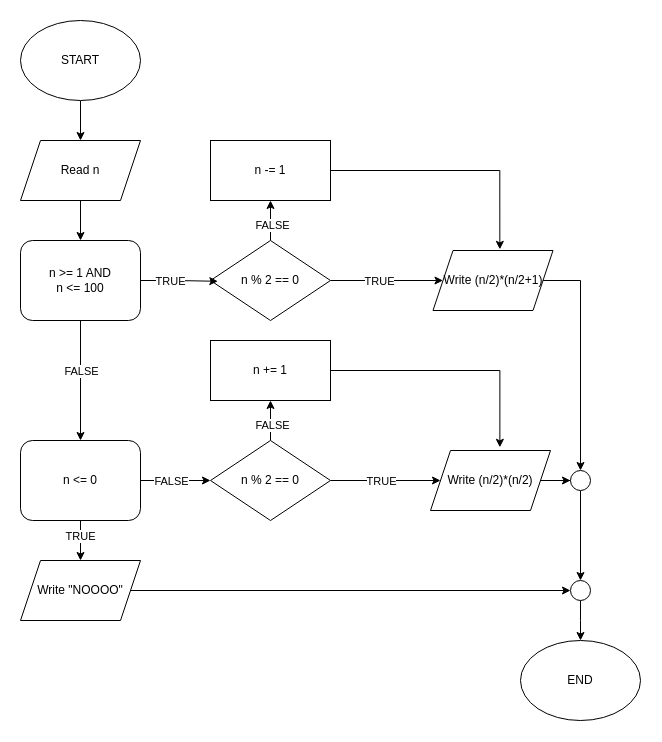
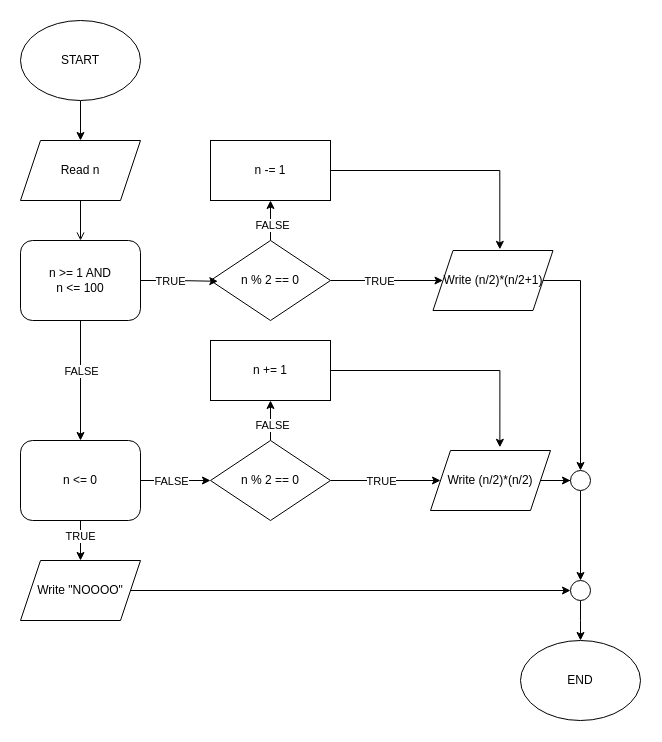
  <mxCell id="0" />
  <mxCell id="1" parent="0" />
  <mxCell id="2" style="edgeStyle=orthogonalEdgeStyle;rounded=0;orthogonalLoop=1;jettySize=auto;html=1;entryX=0.5;entryY=0;entryDx=0;entryDy=0;" edge="1" parent="1" source="3" target="5"><mxGeometry relative="1" as="geometry" /></mxCell>
  <mxCell id="3" value="START" style="ellipse;whiteSpace=wrap;html=1;" vertex="1" parent="1"><mxGeometry x="20" y="20" width="120" height="80" as="geometry" /></mxCell>
- <mxCell id="4" style="edgeStyle=orthogonalEdgeStyle;rounded=0;orthogonalLoop=1;jettySize=auto;html=1;entryX=0.5;entryY=0;entryDx=0;entryDy=0;" edge="1" parent="1" source="5" target="8"><mxGeometry relative="1" as="geometry" /></mxCell>
+ <mxCell id="4" style="edgeStyle=orthogonalEdgeStyle;rounded=0;orthogonalLoop=1;jettySize=auto;html=1;entryX=0.5;entryY=0;entryDx=0;entryDy=0;endArrow=open;" edge="1" parent="1" source="5" target="8"><mxGeometry relative="1" as="geometry" /></mxCell>
  <mxCell id="5" value="Read n" style="shape=parallelogram;perimeter=parallelogramPerimeter;whiteSpace=wrap;html=1;fixedSize=1;" vertex="1" parent="1"><mxGeometry x="20" y="140" width="120" height="60" as="geometry" /></mxCell>
  <mxCell id="6" style="edgeStyle=orthogonalEdgeStyle;rounded=0;orthogonalLoop=1;jettySize=auto;html=1;entryX=0.5;entryY=0;entryDx=0;entryDy=0;" edge="1" parent="1" source="8" target="15"><mxGeometry relative="1" as="geometry"><mxPoint x="80" y="360" as="targetPoint" /></mxGeometry></mxCell>
  <mxCell id="7" value="FALSE" style="edgeLabel;html=1;align=center;verticalAlign=middle;resizable=0;points=[];" vertex="1" connectable="0" parent="6"><mxGeometry x="-0.161" relative="1" as="geometry"><mxPoint as="offset" /></mxGeometry></mxCell>
  <mxCell id="8" value="n &amp;gt;= 1 AND&lt;div&gt;n &amp;lt;= 100&lt;/div&gt;" style="whiteSpace=wrap;html=1;rounded=1;" vertex="1" parent="1"><mxGeometry x="20" y="240" width="120" height="80" as="geometry" /></mxCell>
  <mxCell id="9" style="edgeStyle=orthogonalEdgeStyle;rounded=0;orthogonalLoop=1;jettySize=auto;html=1;entryX=0.5;entryY=0;entryDx=0;entryDy=0;" edge="1" parent="1" source="10" target="21"><mxGeometry relative="1" as="geometry" /></mxCell>
  <mxCell id="10" value="Write (n/2)*(n/2+1)" style="shape=parallelogram;perimeter=parallelogramPerimeter;whiteSpace=wrap;html=1;fixedSize=1;" vertex="1" parent="1"><mxGeometry x="432.5" y="250" width="120" height="60" as="geometry" /></mxCell>
  <mxCell id="11" style="edgeStyle=orthogonalEdgeStyle;rounded=0;orthogonalLoop=1;jettySize=auto;html=1;" edge="1" parent="1" source="15"><mxGeometry relative="1" as="geometry"><mxPoint x="80" y="560" as="targetPoint" /></mxGeometry></mxCell>
  <mxCell id="12" value="TRUE" style="edgeLabel;html=1;align=center;verticalAlign=middle;resizable=0;points=[];" vertex="1" connectable="0" parent="11"><mxGeometry x="-0.238" y="-1" relative="1" as="geometry"><mxPoint as="offset" /></mxGeometry></mxCell>
  <mxCell id="13" style="edgeStyle=orthogonalEdgeStyle;rounded=0;orthogonalLoop=1;jettySize=auto;html=1;entryX=0;entryY=0.5;entryDx=0;entryDy=0;" edge="1" parent="1" source="15" target="38"><mxGeometry relative="1" as="geometry" /></mxCell>
  <mxCell id="14" value="FALSE" style="edgeLabel;html=1;align=center;verticalAlign=middle;resizable=0;points=[];" vertex="1" connectable="0" parent="13"><mxGeometry x="-0.252" relative="1" as="geometry"><mxPoint x="4" as="offset" /></mxGeometry></mxCell>
  <mxCell id="15" value="n &amp;lt;= 0" style="whiteSpace=wrap;html=1;rounded=1;" vertex="1" parent="1"><mxGeometry x="20" y="440" width="120" height="80" as="geometry" /></mxCell>
  <mxCell id="16" style="edgeStyle=orthogonalEdgeStyle;rounded=0;orthogonalLoop=1;jettySize=auto;html=1;entryX=0;entryY=0.5;entryDx=0;entryDy=0;" edge="1" parent="1" source="17" target="21"><mxGeometry relative="1" as="geometry" /></mxCell>
  <mxCell id="17" value="Write (n/2)*(n/2)" style="shape=parallelogram;perimeter=parallelogramPerimeter;whiteSpace=wrap;html=1;fixedSize=1;" vertex="1" parent="1"><mxGeometry x="430" y="450" width="120" height="60" as="geometry" /></mxCell>
  <mxCell id="18" style="edgeStyle=orthogonalEdgeStyle;rounded=0;orthogonalLoop=1;jettySize=auto;html=1;entryX=0;entryY=0.5;entryDx=0;entryDy=0;" edge="1" parent="1" source="19" target="23"><mxGeometry relative="1" as="geometry" /></mxCell>
  <mxCell id="19" value="Write &quot;NOOOO&quot;" style="shape=parallelogram;perimeter=parallelogramPerimeter;whiteSpace=wrap;html=1;fixedSize=1;" vertex="1" parent="1"><mxGeometry x="20" y="560" width="120" height="60" as="geometry" /></mxCell>
  <mxCell id="20" style="edgeStyle=orthogonalEdgeStyle;rounded=0;orthogonalLoop=1;jettySize=auto;html=1;entryX=0.5;entryY=0;entryDx=0;entryDy=0;" edge="1" parent="1" source="21" target="23"><mxGeometry relative="1" as="geometry" /></mxCell>
  <mxCell id="21" value="" style="ellipse;whiteSpace=wrap;html=1;aspect=fixed;" vertex="1" parent="1"><mxGeometry x="570" y="470" width="20" height="20" as="geometry" /></mxCell>
  <mxCell id="22" style="edgeStyle=orthogonalEdgeStyle;rounded=0;orthogonalLoop=1;jettySize=auto;html=1;" edge="1" parent="1" source="23"><mxGeometry relative="1" as="geometry"><mxPoint x="580" y="640" as="targetPoint" /></mxGeometry></mxCell>
  <mxCell id="23" value="" style="ellipse;whiteSpace=wrap;html=1;aspect=fixed;" vertex="1" parent="1"><mxGeometry x="570" y="580" width="20" height="20" as="geometry" /></mxCell>
  <mxCell id="24" value="END" style="ellipse;whiteSpace=wrap;html=1;" vertex="1" parent="1"><mxGeometry x="520" y="640" width="120" height="80" as="geometry" /></mxCell>
  <mxCell id="25" style="edgeStyle=orthogonalEdgeStyle;rounded=0;orthogonalLoop=1;jettySize=auto;html=1;entryX=0;entryY=0.5;entryDx=0;entryDy=0;" edge="1" parent="1" source="29" target="10"><mxGeometry relative="1" as="geometry" /></mxCell>
  <mxCell id="26" value="TRUE" style="edgeLabel;html=1;align=center;verticalAlign=middle;resizable=0;points=[];" vertex="1" connectable="0" parent="25"><mxGeometry x="-0.141" relative="1" as="geometry"><mxPoint as="offset" /></mxGeometry></mxCell>
  <mxCell id="27" style="edgeStyle=orthogonalEdgeStyle;rounded=0;orthogonalLoop=1;jettySize=auto;html=1;entryX=0.5;entryY=1;entryDx=0;entryDy=0;" edge="1" parent="1" source="29" target="32"><mxGeometry relative="1" as="geometry" /></mxCell>
  <mxCell id="28" value="FALSE" style="edgeLabel;html=1;align=center;verticalAlign=middle;resizable=0;points=[];" vertex="1" connectable="0" parent="27"><mxGeometry x="-0.208" y="-1" relative="1" as="geometry"><mxPoint as="offset" /></mxGeometry></mxCell>
  <mxCell id="29" value="n % 2 == 0" style="rhombus;whiteSpace=wrap;html=1;" vertex="1" parent="1"><mxGeometry x="210" y="240" width="120" height="80" as="geometry" /></mxCell>
  <mxCell id="30" style="edgeStyle=orthogonalEdgeStyle;rounded=0;orthogonalLoop=1;jettySize=auto;html=1;entryX=0.061;entryY=0.51;entryDx=0;entryDy=0;entryPerimeter=0;" edge="1" parent="1" source="8" target="29"><mxGeometry relative="1" as="geometry" /></mxCell>
  <mxCell id="31" value="TRUE" style="edgeLabel;html=1;align=center;verticalAlign=middle;resizable=0;points=[];" vertex="1" connectable="0" parent="30"><mxGeometry x="-0.254" relative="1" as="geometry"><mxPoint as="offset" /></mxGeometry></mxCell>
  <mxCell id="32" value="n -= 1" style="rounded=0;whiteSpace=wrap;html=1;" vertex="1" parent="1"><mxGeometry x="210" y="140" width="120" height="60" as="geometry" /></mxCell>
  <mxCell id="33" style="edgeStyle=orthogonalEdgeStyle;rounded=0;orthogonalLoop=1;jettySize=auto;html=1;entryX=0.557;entryY=-0.019;entryDx=0;entryDy=0;entryPerimeter=0;" edge="1" parent="1" source="32" target="10"><mxGeometry relative="1" as="geometry" /></mxCell>
  <mxCell id="34" style="edgeStyle=orthogonalEdgeStyle;rounded=0;orthogonalLoop=1;jettySize=auto;html=1;entryX=0;entryY=0.5;entryDx=0;entryDy=0;" edge="1" parent="1" source="38" target="17"><mxGeometry relative="1" as="geometry" /></mxCell>
  <mxCell id="35" value="TRUE" style="edgeLabel;html=1;align=center;verticalAlign=middle;resizable=0;points=[];" vertex="1" connectable="0" parent="34"><mxGeometry x="-0.145" y="-2" relative="1" as="geometry"><mxPoint x="3" y="-2" as="offset" /></mxGeometry></mxCell>
  <mxCell id="36" style="edgeStyle=orthogonalEdgeStyle;rounded=0;orthogonalLoop=1;jettySize=auto;html=1;entryX=0.5;entryY=1;entryDx=0;entryDy=0;" edge="1" parent="1" source="38" target="39"><mxGeometry relative="1" as="geometry" /></mxCell>
  <mxCell id="37" value="FALSE" style="edgeLabel;html=1;align=center;verticalAlign=middle;resizable=0;points=[];" vertex="1" connectable="0" parent="36"><mxGeometry x="-0.208" y="-1" relative="1" as="geometry"><mxPoint as="offset" /></mxGeometry></mxCell>
  <mxCell id="38" value="n % 2 == 0" style="rhombus;whiteSpace=wrap;html=1;" vertex="1" parent="1"><mxGeometry x="210" y="440" width="120" height="80" as="geometry" /></mxCell>
  <mxCell id="39" value="n += 1" style="rounded=0;whiteSpace=wrap;html=1;" vertex="1" parent="1"><mxGeometry x="210" y="340" width="120" height="60" as="geometry" /></mxCell>
  <mxCell id="40" style="edgeStyle=orthogonalEdgeStyle;rounded=0;orthogonalLoop=1;jettySize=auto;html=1;entryX=0.578;entryY=-0.053;entryDx=0;entryDy=0;entryPerimeter=0;" edge="1" parent="1" source="39" target="17"><mxGeometry relative="1" as="geometry" /></mxCell>
